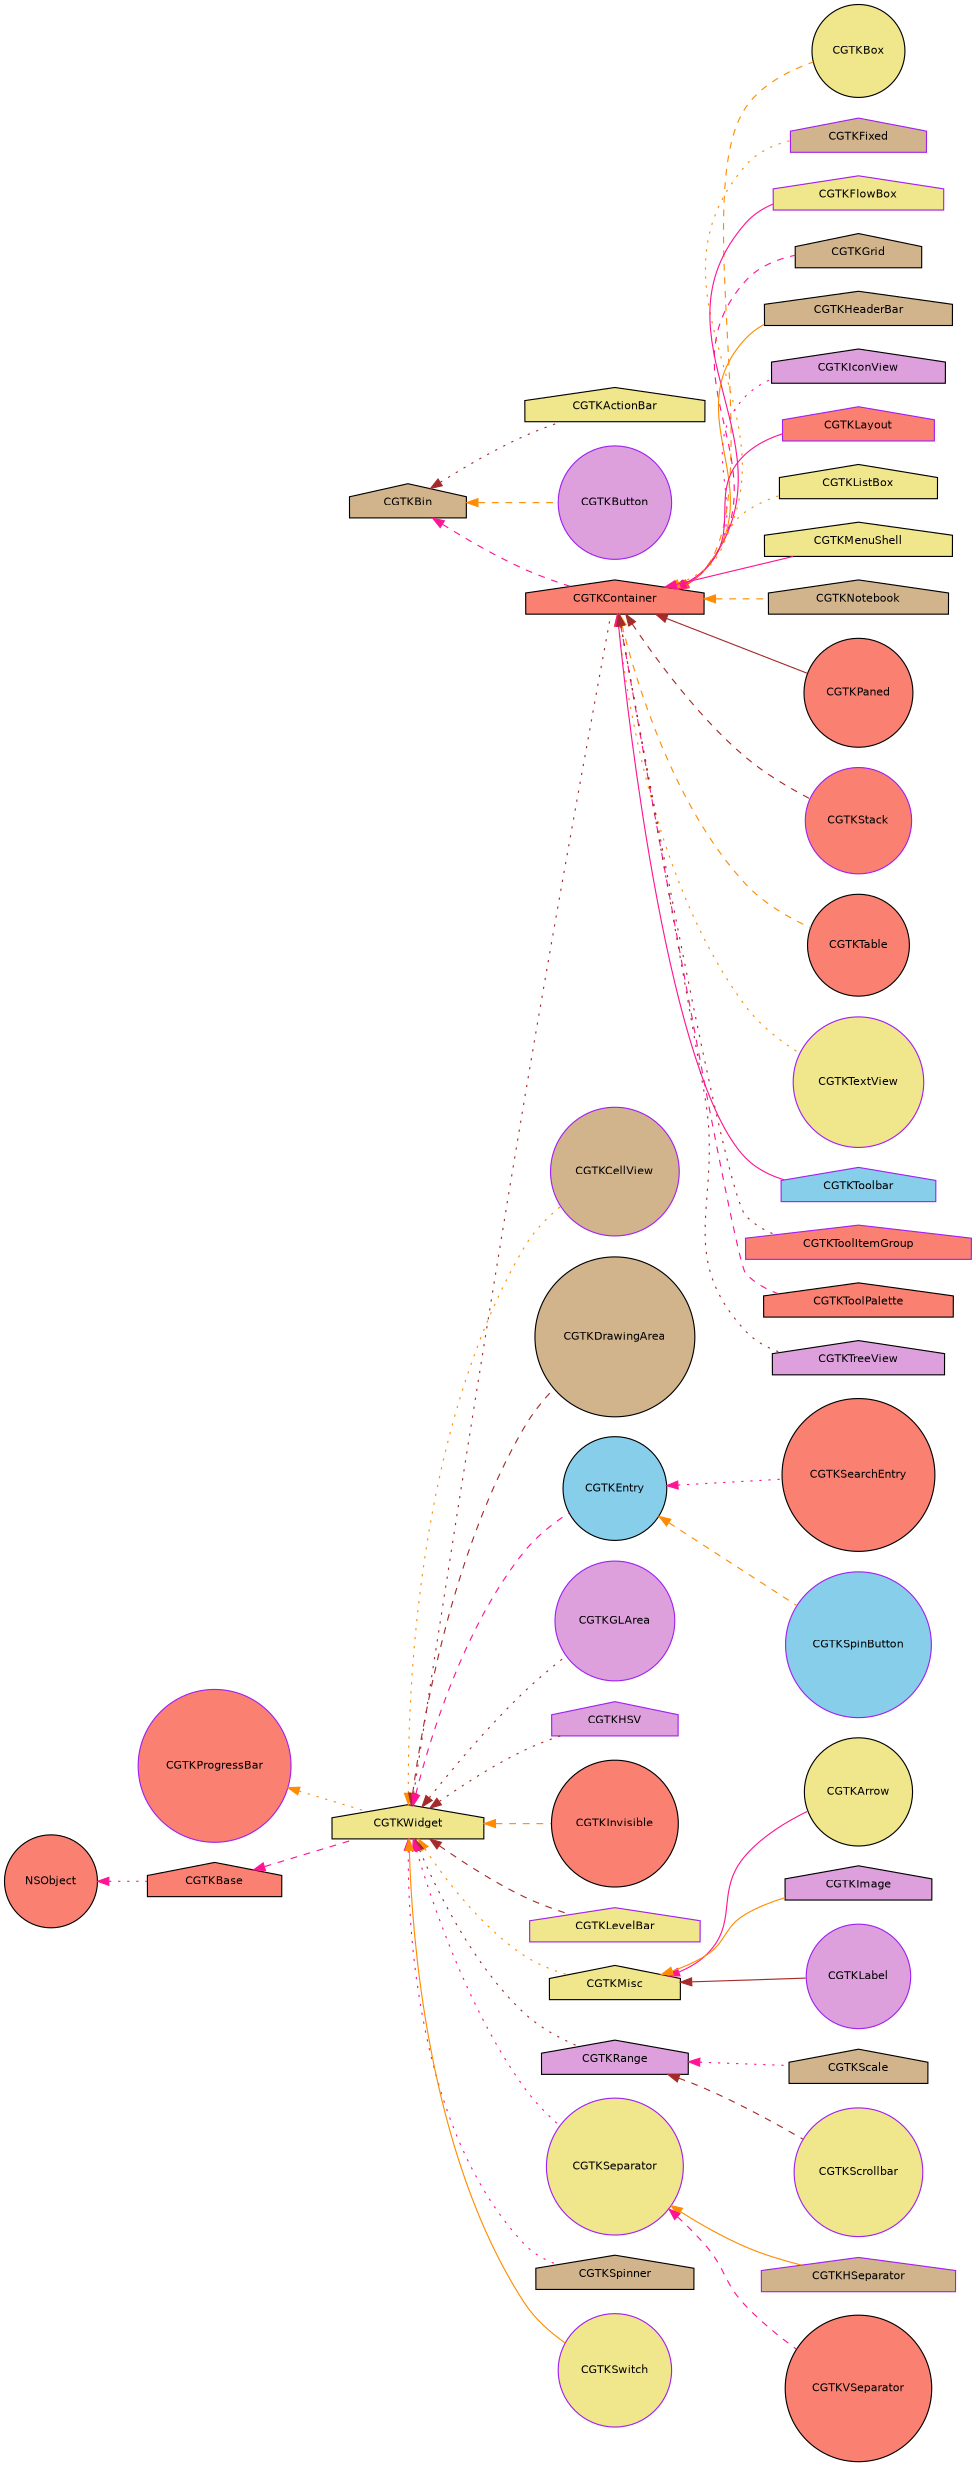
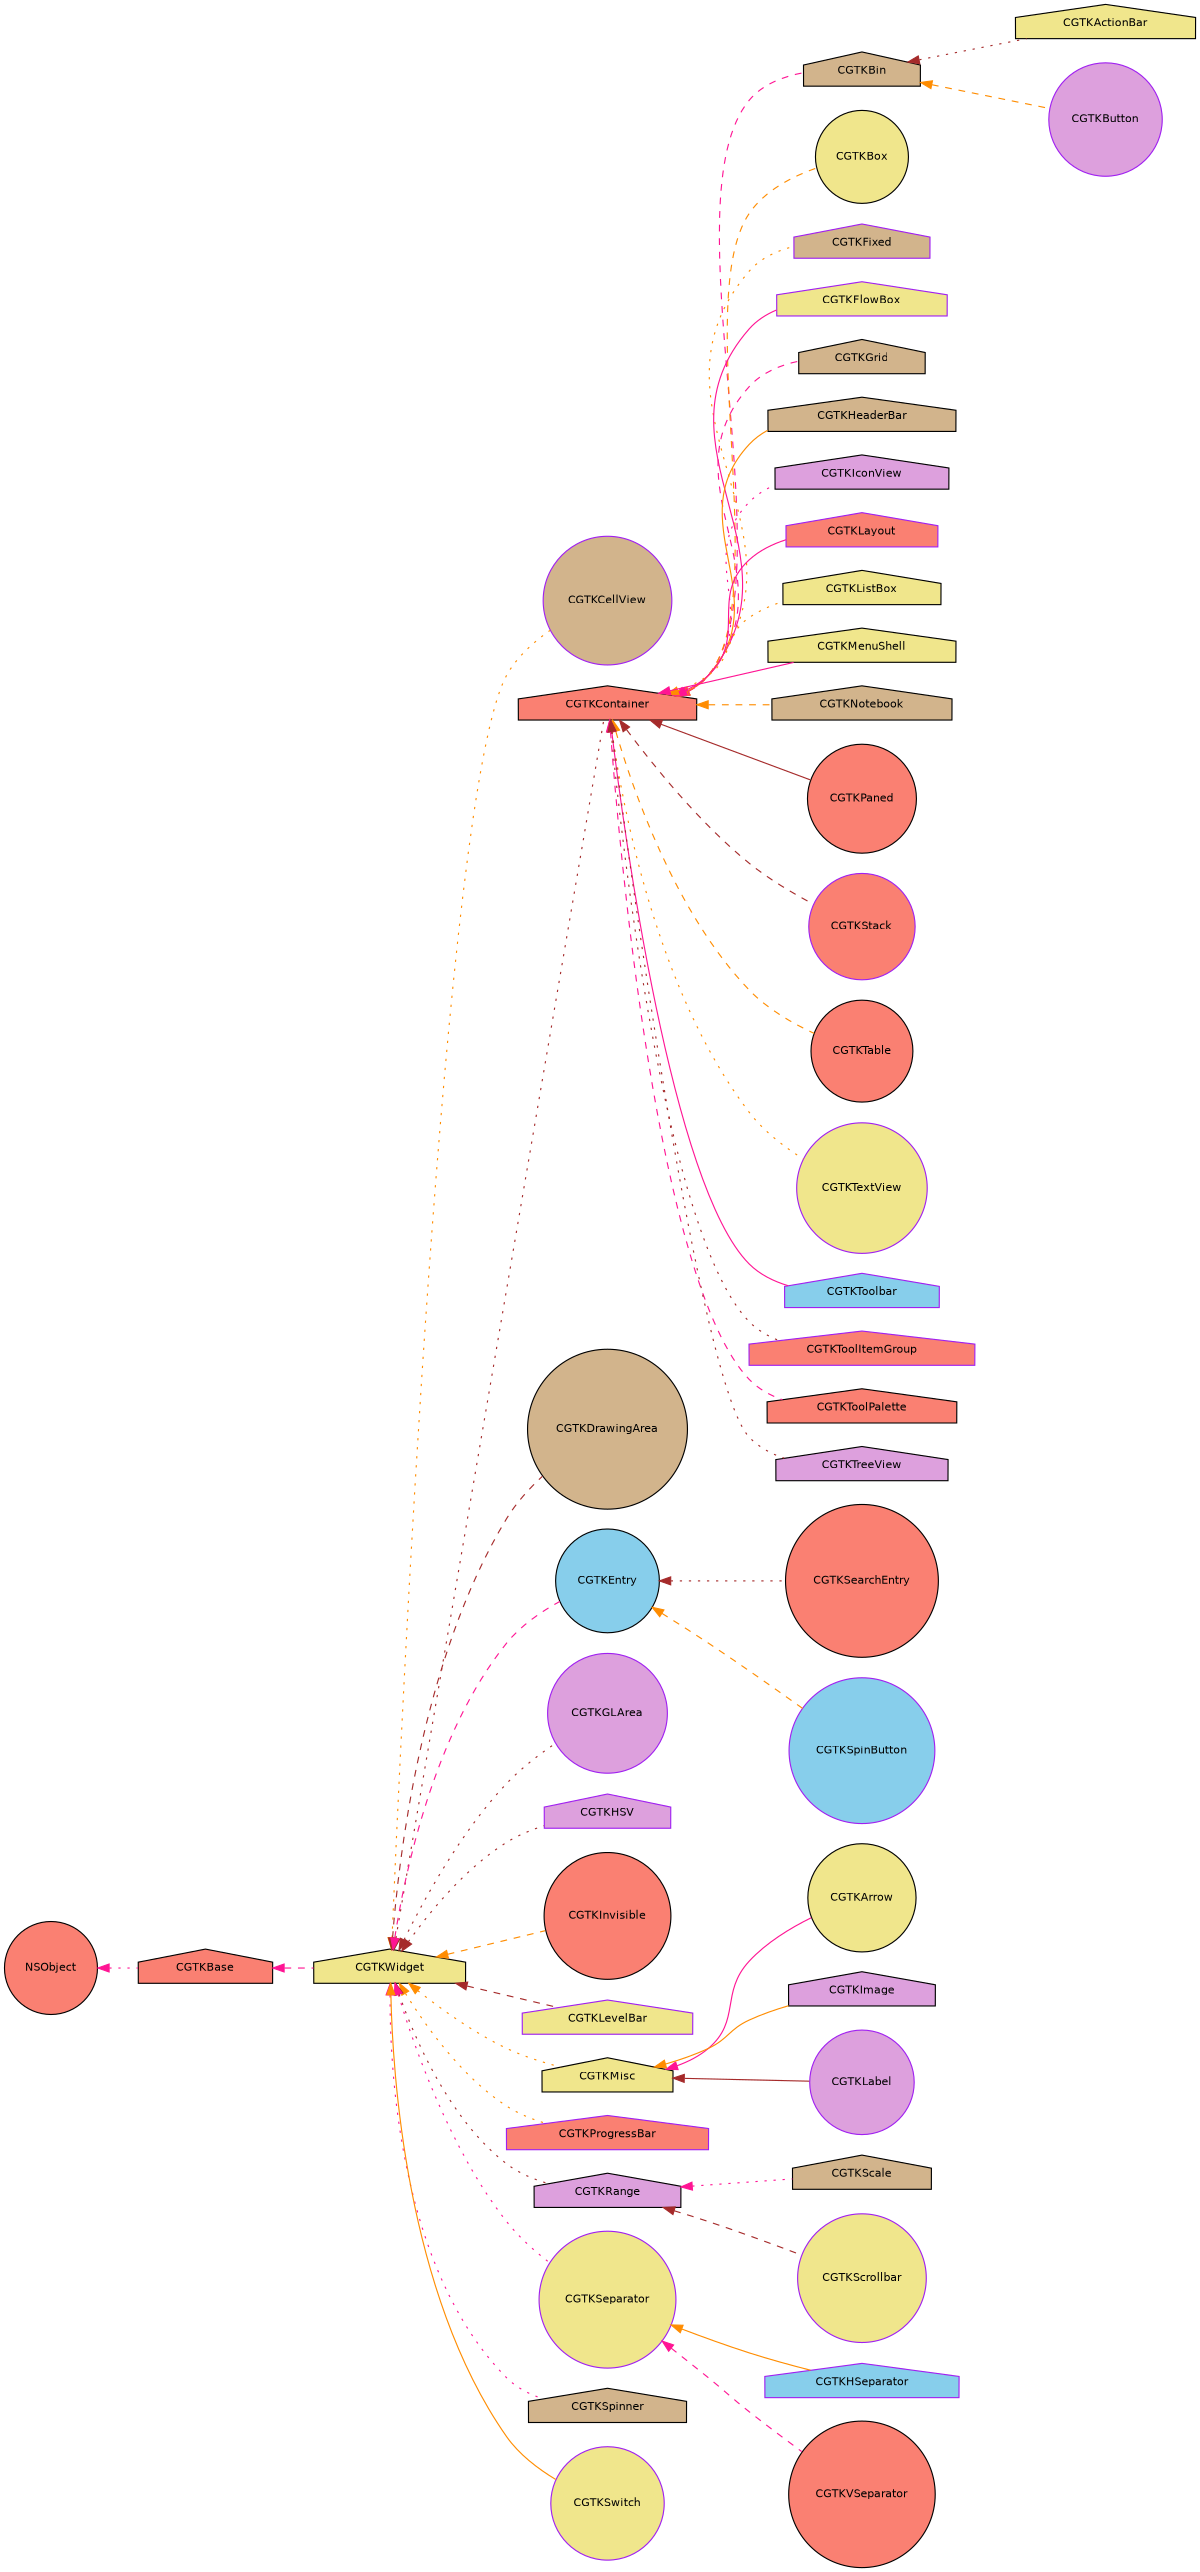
  digraph {
    rankdir=LR
    node [color=black fillcolor=khaki fontname=Helvetica fontsize=10 shape=house style=filled]
    edge [color=deeppink dir=back fontname=Helvetica fontsize=10 labelfontname=Helvetica labelfontsize=10 style=dotted]
    n1 [fontcolor=black height=0.2 label=CGTKWidget width=0.4]
    n2 [color=purple fillcolor=tan height=0.2 label=CGTKCellView shape=circle width=0.4]
    n3 [fillcolor=salmon height=0.2 label=CGTKContainer width=0.4]
    n4 [fillcolor=tan height=0.2 label=CGTKDrawingArea shape=circle width=0.4]
    n5 [fillcolor=skyblue height=0.2 label=CGTKEntry shape=circle width=0.4]
    n6 [color=purple fillcolor=plum height=0.2 label=CGTKGLArea shape=circle width=0.4]
    n7 [color=purple fillcolor=plum height=0.2 label=CGTKHSV width=0.4]
    n8 [fillcolor=salmon height=0.2 label=CGTKInvisible shape=circle width=0.4]
    n9 [color=purple height=0.2 label=CGTKLevelBar width=0.4]
    n10 [height=0.2 label=CGTKMisc width=0.4]
-   n11 [color=purple fillcolor=salmon height=0.2 label=CGTKProgressBar shape=circle width=0.4]
+   n11 [color=purple fillcolor=salmon height=0.2 label=CGTKProgressBar width=0.4]
    n12 [fillcolor=plum height=0.2 label=CGTKRange width=0.4]
    n13 [color=purple height=0.2 label=CGTKSeparator shape=circle width=0.4]
    n14 [fillcolor=tan height=0.2 label=CGTKSpinner width=0.4]
    n15 [color=purple height=0.2 label=CGTKSwitch shape=circle width=0.4]
    n16 [fillcolor=tan height=0.2 label=CGTKBin width=0.4]
    n17 [height=0.2 label=CGTKBox shape=circle width=0.4]
    n18 [color=purple fillcolor=tan height=0.2 label=CGTKFixed width=0.4]
    n19 [color=purple height=0.2 label=CGTKFlowBox width=0.4]
    n20 [fillcolor=tan height=0.2 label=CGTKGrid width=0.4]
    n21 [fillcolor=tan height=0.2 label=CGTKHeaderBar width=0.4]
    n22 [fillcolor=plum height=0.2 label=CGTKIconView width=0.4]
    n23 [color=purple fillcolor=salmon height=0.2 label=CGTKLayout width=0.4]
    n24 [height=0.2 label=CGTKListBox width=0.4]
    n25 [height=0.2 label=CGTKMenuShell width=0.4]
    n26 [fillcolor=tan height=0.2 label=CGTKNotebook width=0.4]
    n27 [fillcolor=salmon height=0.2 label=CGTKPaned shape=circle width=0.4]
    n28 [color=purple fillcolor=salmon height=0.2 label=CGTKStack shape=circle width=0.4]
    n29 [fillcolor=salmon height=0.2 label=CGTKTable shape=circle width=0.4]
    n30 [color=purple height=0.2 label=CGTKTextView shape=circle width=0.4]
    n31 [color=purple fillcolor=skyblue height=0.2 label=CGTKToolbar width=0.4]
    n32 [color=purple fillcolor=salmon height=0.2 label=CGTKToolItemGroup width=0.4]
    n33 [fillcolor=salmon height=0.2 label=CGTKToolPalette width=0.4]
    n34 [fillcolor=plum height=0.2 label=CGTKTreeView width=0.4]
    n35 [fillcolor=salmon height=0.2 label=CGTKSearchEntry shape=circle width=0.4]
    n36 [color=purple fillcolor=skyblue height=0.2 label=CGTKSpinButton shape=circle width=0.4]
    n37 [height=0.2 label=CGTKArrow shape=circle width=0.4]
    n38 [fillcolor=plum height=0.2 label=CGTKImage width=0.4]
    n39 [color=purple fillcolor=plum height=0.2 label=CGTKLabel shape=circle width=0.4]
    n40 [fillcolor=tan height=0.2 label=CGTKScale width=0.4]
    n41 [color=purple height=0.2 label=CGTKScrollbar shape=circle width=0.4]
-   n42 [color=purple fillcolor=tan height=0.2 label=CGTKHSeparator width=0.4]
+   n42 [color=purple fillcolor=skyblue height=0.2 label=CGTKHSeparator width=0.4]
    n43 [fillcolor=salmon height=0.2 label=CGTKVSeparator shape=circle width=0.4]
    n44 [fillcolor=salmon height=0.2 label=CGTKBase width=0.4]
    n45 [fillcolor=salmon height=0.2 label=NSObject shape=circle width=0.4]
    n46 [height=0.2 label=CGTKActionBar width=0.4]
    n47 [color=purple fillcolor=plum height=0.2 label=CGTKButton shape=circle width=0.4]
    n1 -> n2 [color=darkorange]
    n1 -> n3 [color=brown]
    n1 -> n4 [color=brown style=dashed]
    n1 -> n5 [style=dashed]
    n1 -> n6 [color=brown]
    n1 -> n7 [color=brown]
    n1 -> n8 [color=darkorange style=dashed]
    n1 -> n9 [color=brown style=dashed]
    n1 -> n10 [color=darkorange]
-   n11 -> n1 [color=darkorange]
+   n1 -> n11 [color=darkorange]
    n1 -> n12 [color=brown]
    n1 -> n13
    n1 -> n14
    n1 -> n15 [color=darkorange style=solid]
-   n16 -> n3 [style=dashed]
+   n3 -> n16 [style=dashed]
    n3 -> n17 [color=darkorange style=dashed]
    n3 -> n18 [color=darkorange]
    n3 -> n19 [style=solid]
    n3 -> n20 [style=dashed]
    n3 -> n21 [color=darkorange style=solid]
    n3 -> n22
    n3 -> n23 [style=solid]
    n3 -> n24 [color=darkorange]
    n3 -> n25 [style=solid]
    n3 -> n26 [color=darkorange style=dashed]
    n3 -> n27 [color=brown style=solid]
    n3 -> n28 [color=brown style=dashed]
    n3 -> n29 [color=darkorange style=dashed]
    n3 -> n30 [color=darkorange]
    n3 -> n31 [style=solid]
    n3 -> n32 [color=brown]
    n3 -> n33 [style=dashed]
    n3 -> n34 [color=brown]
-   n5 -> n35
+   n5 -> n35 [color=brown]
    n5 -> n36 [color=darkorange style=dashed]
    n10 -> n37 [style=solid]
    n10 -> n38 [color=darkorange style=solid]
    n10 -> n39 [color=brown style=solid]
    n12 -> n40
    n12 -> n41 [color=brown style=dashed]
    n13 -> n42 [color=darkorange style=solid]
    n13 -> n43 [style=dashed]
    n16 -> n46 [color=brown]
    n16 -> n47 [color=darkorange style=dashed]
    n44 -> n1 [style=dashed]
    n45 -> n44
  }
